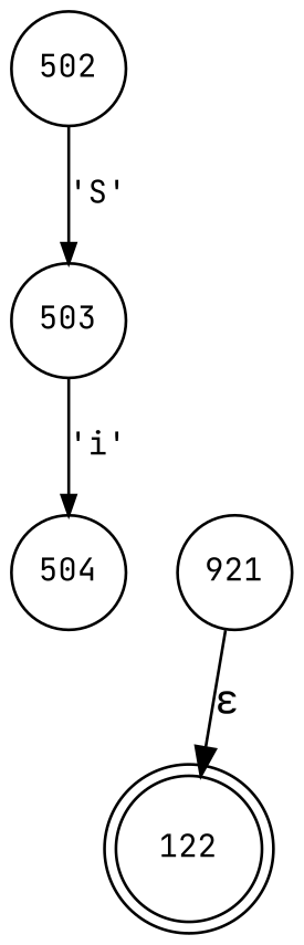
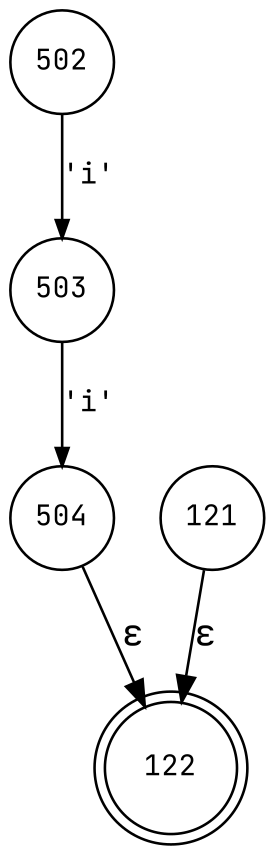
  digraph {
    fontname="JetBrains Mono"
    rankdir=TB
    node [fixedsize=true fontname="JetBrains Mono" fontsize=11 shape=circle peripheries=1]
    edge [fontname="JetBrains Mono"]
    n1 [label=122 shape=doublecircle width=.6 peripheries=""]
    n2 [label=502 width=.55]
    n3 [label=503 width=.55]
    n4 [label=504 width=.55]
-   n5 [label=921 width=.55]
-   n2 -> n3 [arrowhead=normal arrowsize=.7 fontsize=11 label="'S'"]
+   n5 [label=121 width=.55]
+   n2 -> n3 [arrowhead=normal arrowsize=.7 fontsize=11 label="'i'"]
    n3 -> n4 [arrowhead=normal arrowsize=.7 fontsize=11 label="'i'"]
+   n4 -> n1 [label="&epsilon;"]
    n5 -> n1 [label="&epsilon;"]
  }
